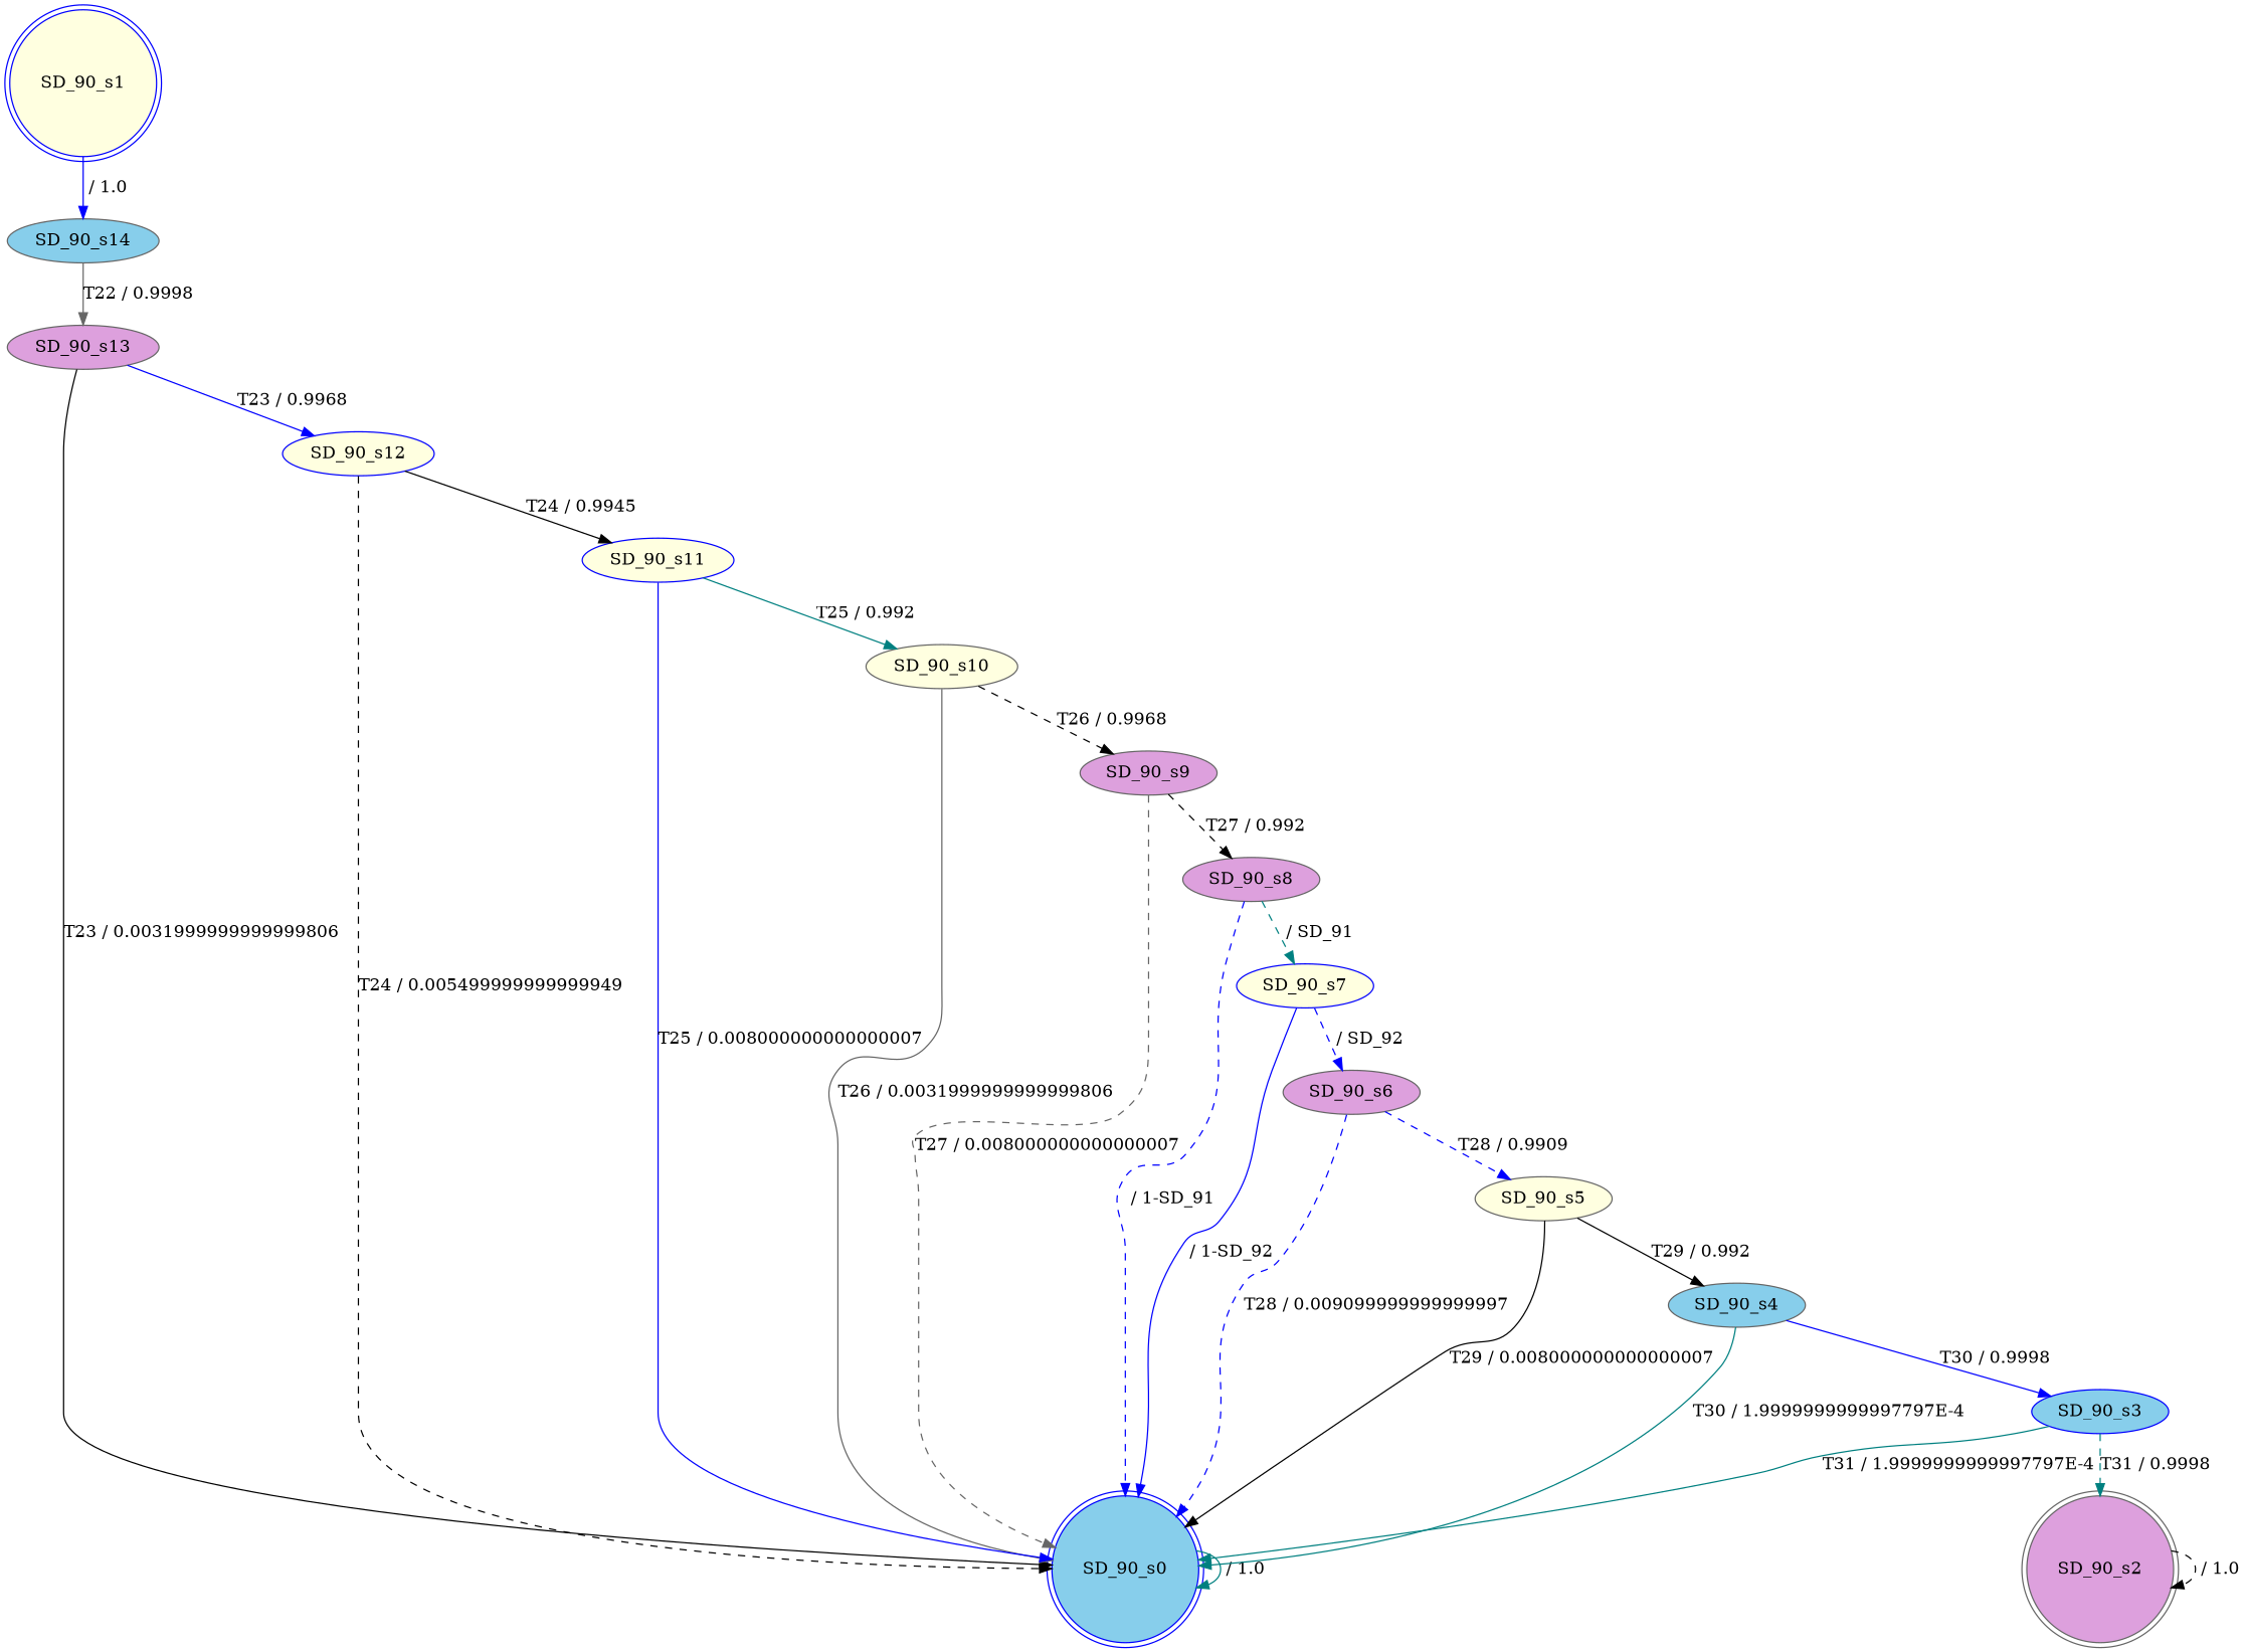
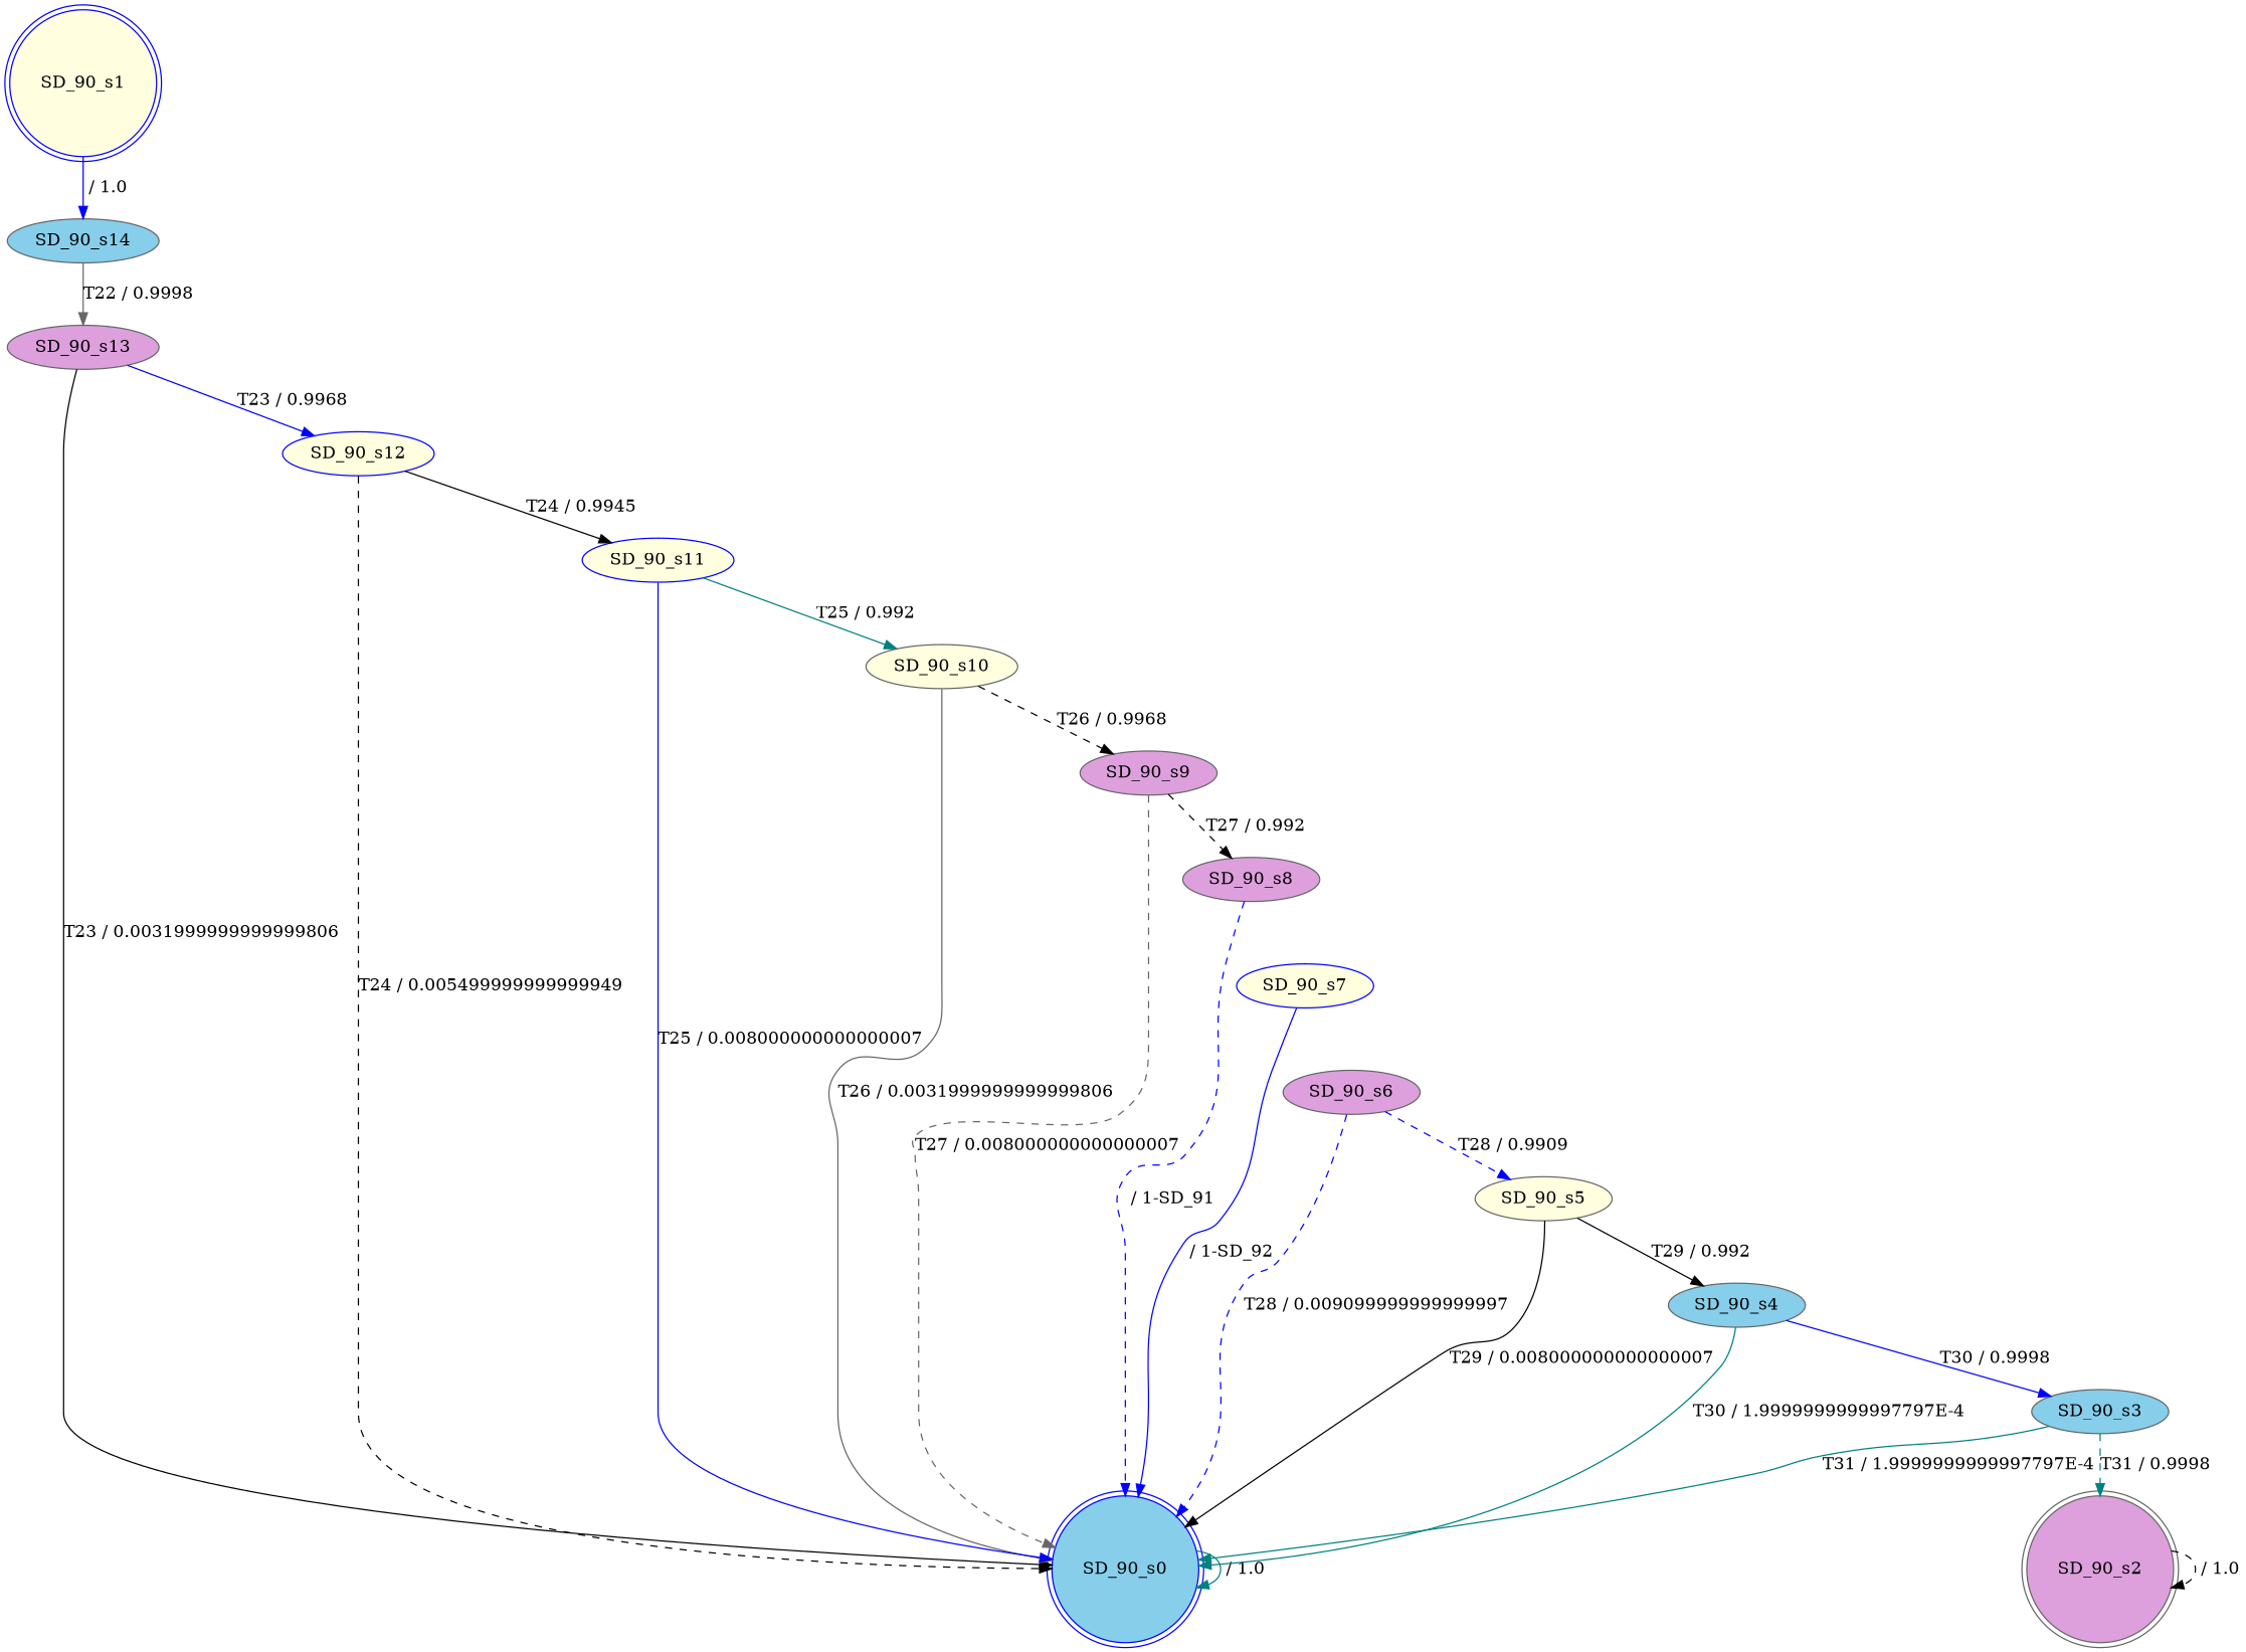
  digraph {
    node [color=gray40 fillcolor=lightyellow style=filled]
    edge [color=blue style=solid]
    n1 [color=blue fillcolor=skyblue label=SD_90_s0 shape=doublecircle]
    n2 [color=blue label=SD_90_s1 shape=doublecircle]
    n3 [fillcolor=skyblue label=SD_90_s14]
    n4 [fillcolor=plum label=SD_90_s13]
    n5 [fillcolor=plum label=SD_90_s2 shape=doublecircle]
-   n6 [color=blue fillcolor=skyblue label=SD_90_s3]
+   n6 [fillcolor=skyblue label=SD_90_s3]
    n7 [fillcolor=skyblue label=SD_90_s4]
    n8 [label=SD_90_s5]
    n9 [fillcolor=plum label=SD_90_s6]
    n10 [color=blue label=SD_90_s7]
    n11 [fillcolor=plum label=SD_90_s8]
    n12 [fillcolor=plum label=SD_90_s9]
    n13 [label=SD_90_s10]
    n14 [color=blue label=SD_90_s11]
    n15 [color=blue label=SD_90_s12]
    n1 -> n1 [color=teal label=" / 1.0"]
    n2 -> n3 [label=" / 1.0"]
    n3 -> n4 [color=gray40 label="T22 / 0.9998"]
    n4 -> n1 [color=black label="T23 / 0.0031999999999999806"]
    n4 -> n15 [label="T23 / 0.9968"]
    n5 -> n5 [color=black label=" / 1.0" style=dashed]
    n6 -> n1 [color=teal label="T31 / 1.9999999999997797E-4"]
    n6 -> n5 [color=teal label="T31 / 0.9998" style=dashed]
    n7 -> n1 [color=teal label="T30 / 1.9999999999997797E-4"]
    n7 -> n6 [label="T30 / 0.9998"]
    n8 -> n1 [color=black label="T29 / 0.008000000000000007"]
    n8 -> n7 [color=black label="T29 / 0.992"]
    n9 -> n1 [label="T28 / 0.009099999999999997" style=dashed]
    n9 -> n8 [label="T28 / 0.9909" style=dashed]
    n10 -> n1 [label=" / 1-SD_92"]
-   n10 -> n9 [label=" / SD_92" style=dashed]
    n11 -> n1 [label=" / 1-SD_91" style=dashed]
-   n11 -> n10 [color=teal label=" / SD_91" style=dashed]
    n12 -> n1 [color=gray40 label="T27 / 0.008000000000000007" style=dashed]
    n12 -> n11 [color=black label="T27 / 0.992" style=dashed]
    n13 -> n1 [color=gray40 label="T26 / 0.0031999999999999806"]
    n13 -> n12 [color=black label="T26 / 0.9968" style=dashed]
    n14 -> n1 [label="T25 / 0.008000000000000007"]
    n14 -> n13 [color=teal label="T25 / 0.992"]
    n15 -> n1 [color=black label="T24 / 0.005499999999999949" style=dashed]
    n15 -> n14 [color=black label="T24 / 0.9945"]
  }
